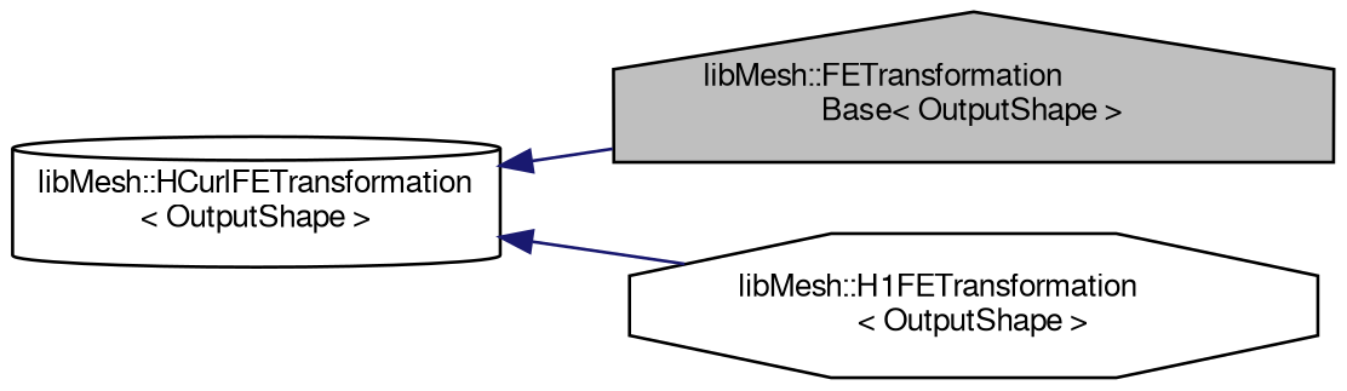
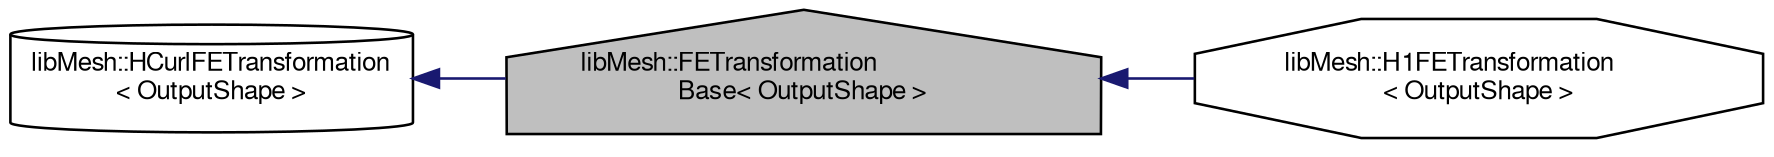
  digraph {
    rankdir=LR
    node [color=black fillcolor=white fontname=FreeSans fontsize=10 style=filled]
    edge [color=midnightblue dir=back fontname=FreeSans fontsize=10 labelfontname=FreeSans labelfontsize=10 style=solid]
    n1 [fillcolor=grey75 fontcolor=black height=0.2 label="libMesh::FETransformation\lBase\< OutputShape \>" shape=house width=0.4]
    n2 [height=0.2 label="libMesh::H1FETransformation\l\< OutputShape \>" shape=octagon width=0.4]
    n3 [height=0.2 label="libMesh::HCurlFETransformation\l\< OutputShape \>" shape=cylinder width=0.4]
-   n3 -> n2
+   n1 -> n2
    n3 -> n1
  }
